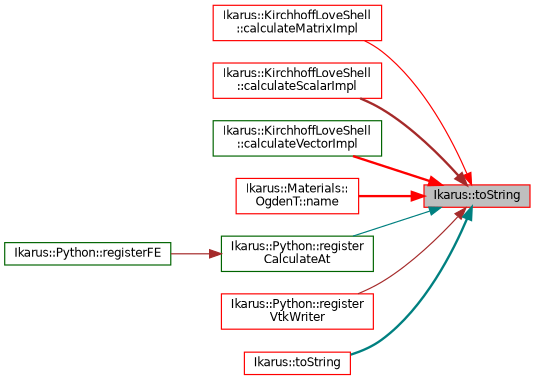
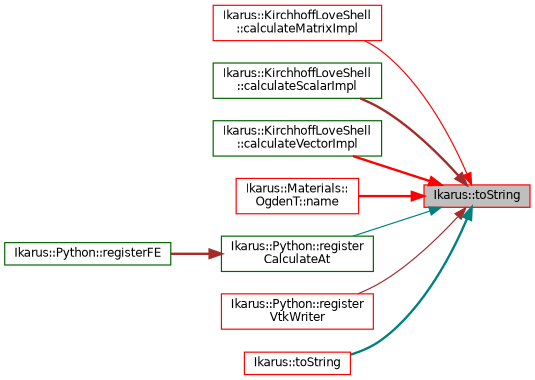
  digraph {
    rankdir=RL
    node [color=red fillcolor=white fontname=Helvetica fontsize=10 shape=record style=filled]
    edge [color=red dir=back fontname=Helvetica fontsize=10 labelfontname=Helvetica labelfontsize=10 style=bold]
    n1 [fillcolor=grey75 fontcolor=black height=0.2 label="Ikarus::toString" width=0.4]
    n2 [height=0.2 label="Ikarus::KirchhoffLoveShell\l::calculateMatrixImpl" width=0.4]
-   n3 [height=0.2 label="Ikarus::KirchhoffLoveShell\l::calculateScalarImpl" width=0.4]
+   n3 [color=darkgreen height=0.2 label="Ikarus::KirchhoffLoveShell\l::calculateScalarImpl" width=0.4]
    n4 [color=darkgreen height=0.2 label="Ikarus::KirchhoffLoveShell\l::calculateVectorImpl" width=0.4]
    n5 [height=0.2 label="Ikarus::Materials::\lOgdenT::name" width=0.4]
    n6 [color=darkgreen height=0.2 label="Ikarus::Python::register\lCalculateAt" width=0.4]
    n7 [height=0.2 label="Ikarus::Python::register\lVtkWriter" width=0.4]
    n8 [height=0.2 label="Ikarus::toString" width=0.4]
    n9 [color=darkgreen height=0.2 label="Ikarus::Python::registerFE" width=0.4]
    n1 -> n2 [style=solid]
    n1 -> n3 [color=brown]
    n1 -> n4
    n1 -> n5
    n1 -> n6 [color=teal style=solid]
    n1 -> n7 [color=brown style=solid]
    n1 -> n8 [color=teal]
-   n6 -> n9 [color=brown style=solid]
+   n6 -> n9 [color=brown]
  }
